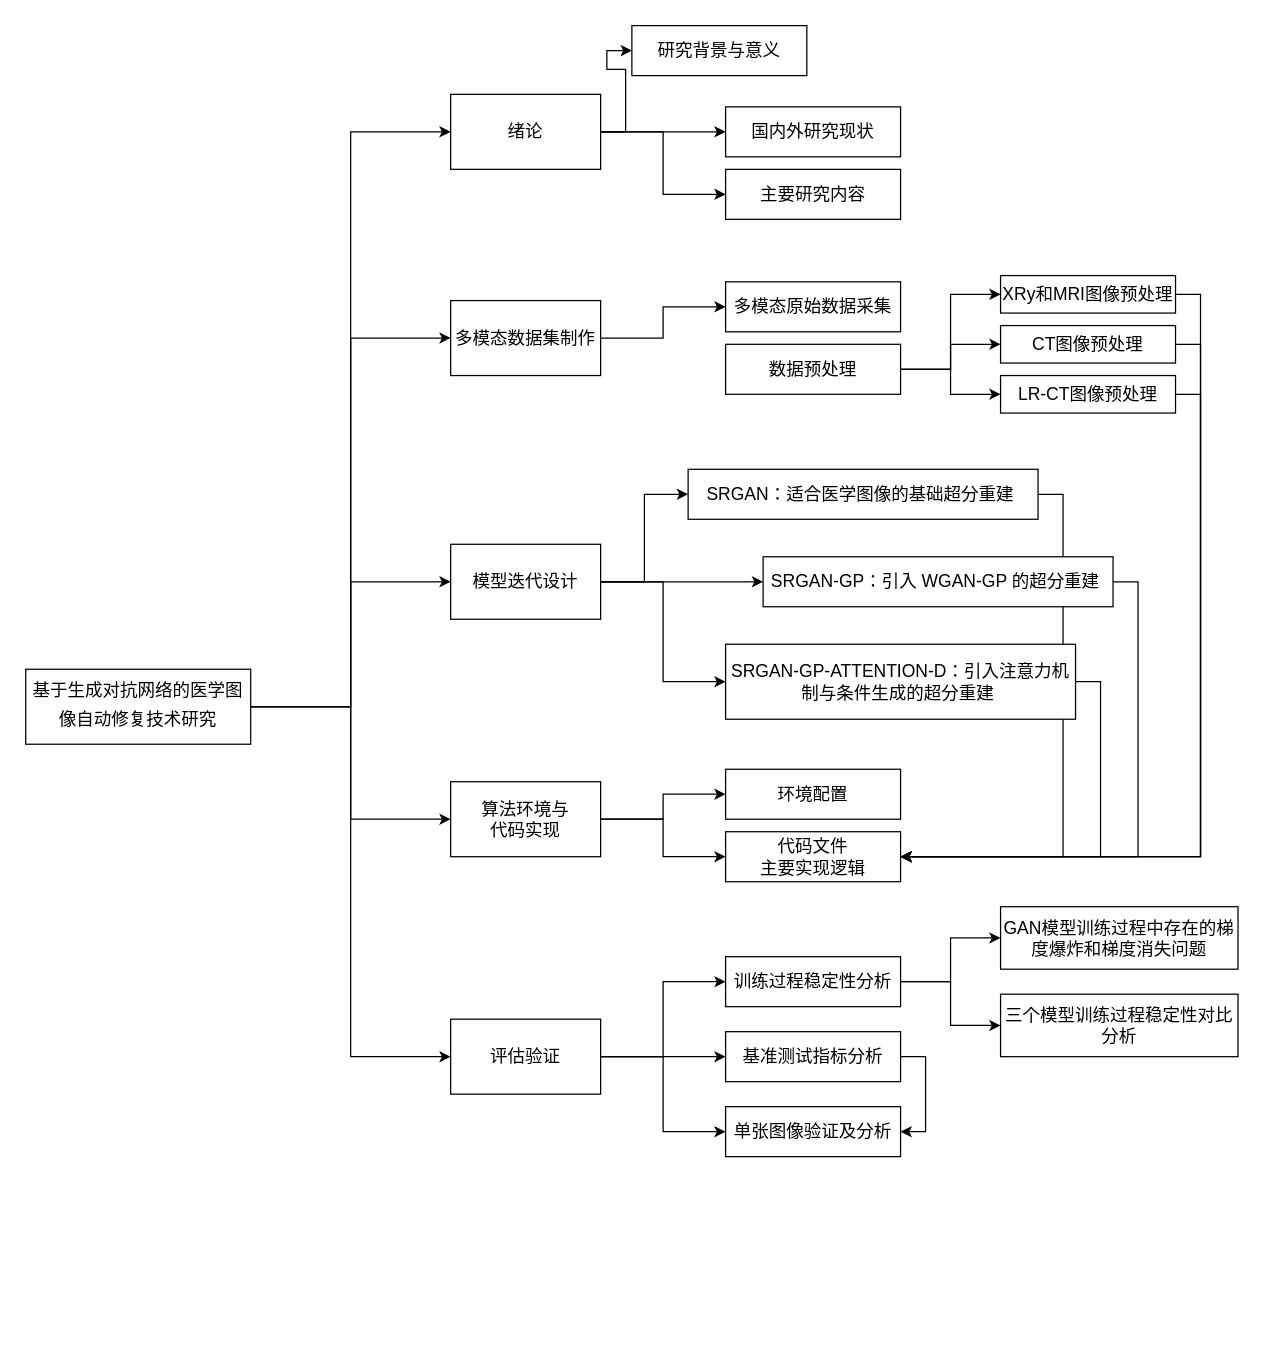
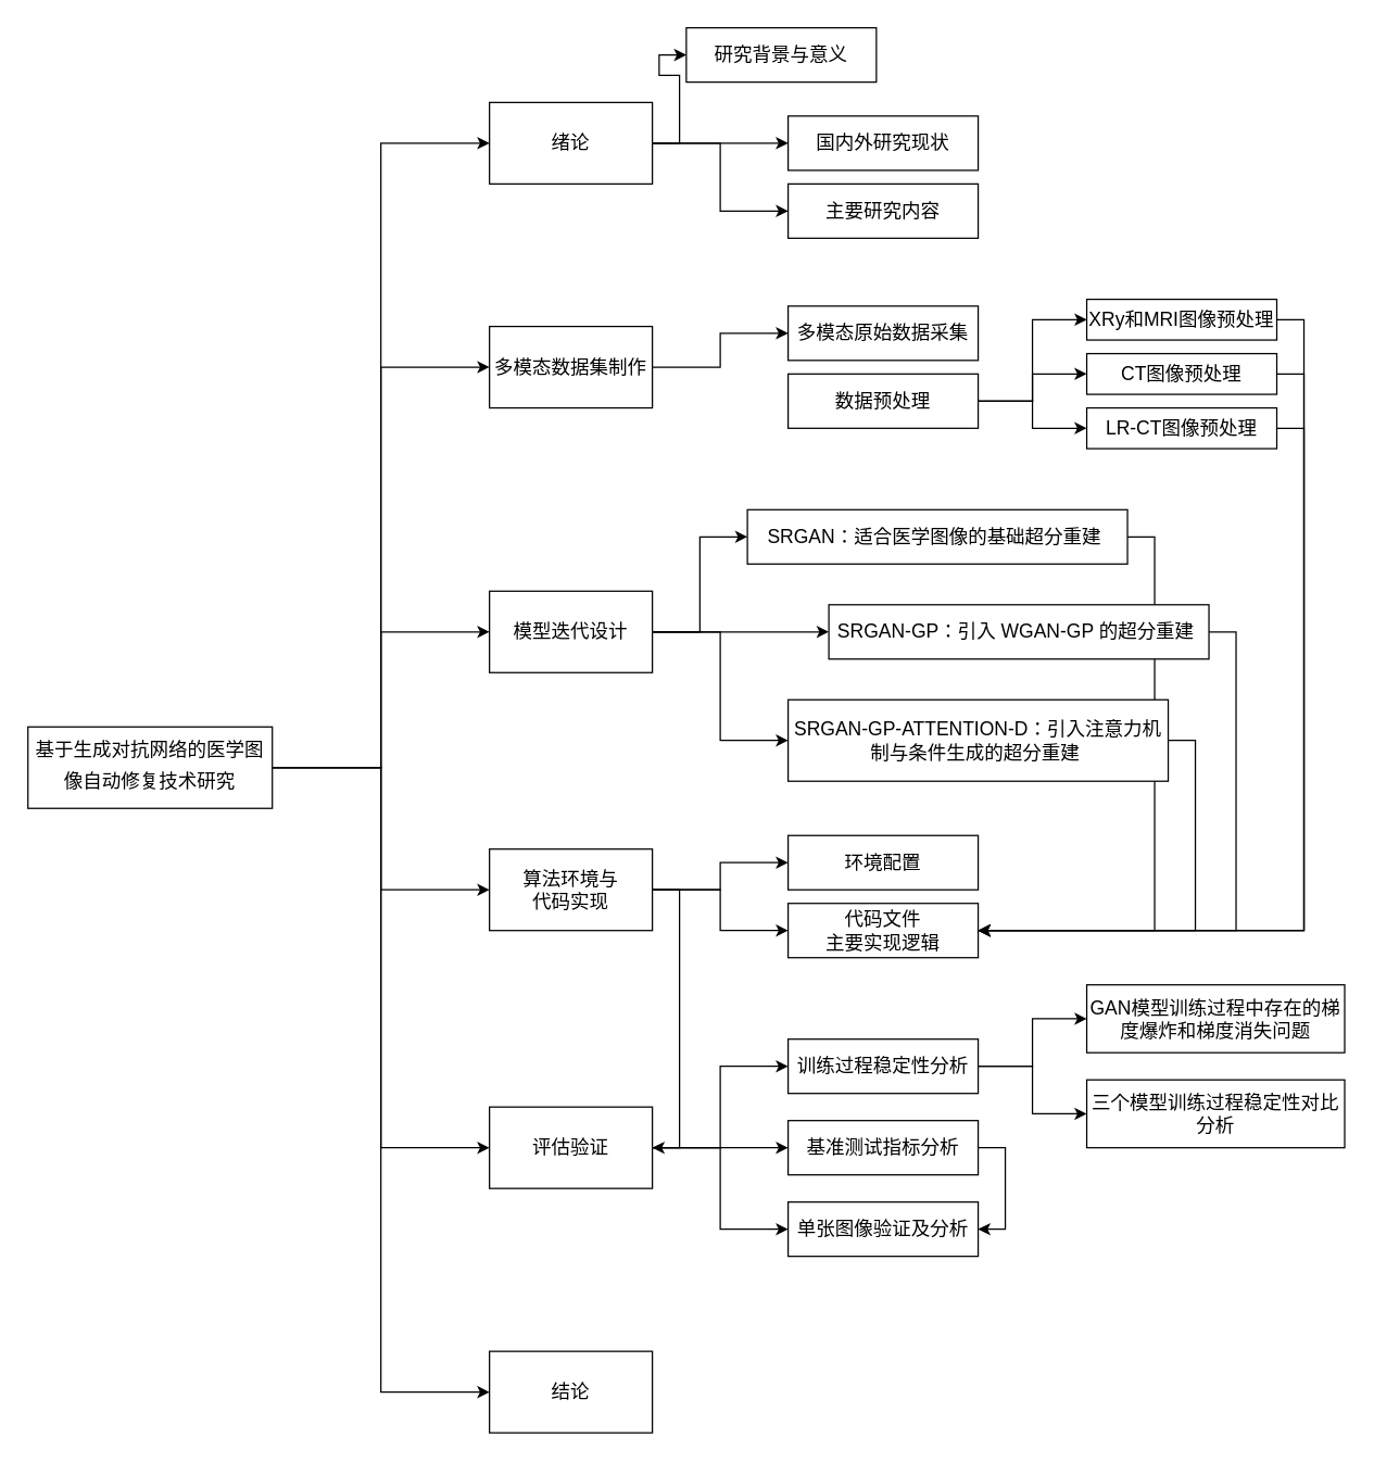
  <mxCell id="0" />
  <mxCell id="1" parent="0" />
  <mxCell id="2" value="绪论" style="shape=rectangle;whiteSpace=wrap;html=1;rounded=0;fontSize=14;" vertex="1" parent="1"><mxGeometry x="360" y="75" width="120" height="60" as="geometry" /></mxCell>
  <mxCell id="3" value="多模态数据集制作" style="shape=rectangle;whiteSpace=wrap;html=1;rounded=0;fontSize=14;" vertex="1" parent="1"><mxGeometry x="360" y="240" width="120" height="60" as="geometry" /></mxCell>
  <mxCell id="4" value="模型迭代设计" style="shape=rectangle;whiteSpace=wrap;html=1;rounded=0;fontSize=14;" vertex="1" parent="1"><mxGeometry x="360" y="435" width="120" height="60" as="geometry" /></mxCell>
+ <mxCell id="5" style="edgeStyle=orthogonalEdgeStyle;rounded=0;orthogonalLoop=1;jettySize=auto;html=1;exitX=1;exitY=0.5;exitDx=0;exitDy=0;entryX=1;entryY=0.5;entryDx=0;entryDy=0;" edge="1" parent="1" source="6" target="7"><mxGeometry relative="1" as="geometry" /></mxCell>
  <mxCell id="6" value="算法环境与&lt;div&gt;代码实现&lt;/div&gt;" style="shape=rectangle;whiteSpace=wrap;html=1;rounded=0;fontSize=14;" vertex="1" parent="1"><mxGeometry x="360" y="625" width="120" height="60" as="geometry" /></mxCell>
  <mxCell id="7" value="评估验证" style="shape=rectangle;whiteSpace=wrap;html=1;rounded=0;fontSize=14;" vertex="1" parent="1"><mxGeometry x="360" y="815" width="120" height="60" as="geometry" /></mxCell>
+ <mxCell id="8" value="结论" style="shape=rectangle;whiteSpace=wrap;html=1;rounded=0;fontSize=14;" vertex="1" parent="1"><mxGeometry x="360" y="995" width="120" height="60" as="geometry" /></mxCell>
  <mxCell id="9" value="研究背景与意义" style="shape=rectangle;whiteSpace=wrap;html=1;rounded=0;fontSize=14;" vertex="1" parent="1"><mxGeometry x="505" y="20" width="140" height="40" as="geometry" /></mxCell>
  <mxCell id="10" value="国内外研究现状" style="shape=rectangle;whiteSpace=wrap;html=1;rounded=0;fontSize=14;" vertex="1" parent="1"><mxGeometry x="580" y="85" width="140" height="40" as="geometry" /></mxCell>
  <mxCell id="11" value="主要研究内容" style="shape=rectangle;whiteSpace=wrap;html=1;rounded=0;fontSize=14;" vertex="1" parent="1"><mxGeometry x="580" y="135" width="140" height="40" as="geometry" /></mxCell>
  <mxCell id="12" value="多模态原始数据采集" style="shape=rectangle;whiteSpace=wrap;html=1;rounded=0;fontSize=14;" vertex="1" parent="1"><mxGeometry x="580" y="225" width="140" height="40" as="geometry" /></mxCell>
  <mxCell id="13" style="edgeStyle=orthogonalEdgeStyle;rounded=0;orthogonalLoop=1;jettySize=auto;html=1;entryX=0;entryY=0.5;entryDx=0;entryDy=0;" edge="1" parent="1" source="14" target="57"><mxGeometry relative="1" as="geometry" /></mxCell>
  <mxCell id="14" value="数据预处理" style="shape=rectangle;whiteSpace=wrap;html=1;rounded=0;fontSize=14;" vertex="1" parent="1"><mxGeometry x="580" y="275" width="140" height="40" as="geometry" /></mxCell>
  <mxCell id="15" style="edgeStyle=orthogonalEdgeStyle;rounded=0;orthogonalLoop=1;jettySize=auto;html=1;exitX=1;exitY=0.5;exitDx=0;exitDy=0;entryX=1;entryY=0.5;entryDx=0;entryDy=0;" edge="1" parent="1" source="16" target="26"><mxGeometry relative="1" as="geometry" /></mxCell>
  <mxCell id="16" value="CT图像预处理" style="shape=rectangle;whiteSpace=wrap;html=1;rounded=0;fontSize=14;" vertex="1" parent="1"><mxGeometry x="800" y="260" width="140" height="30" as="geometry" /></mxCell>
  <mxCell id="17" style="edgeStyle=orthogonalEdgeStyle;rounded=0;orthogonalLoop=1;jettySize=auto;html=1;exitX=1;exitY=0.5;exitDx=0;exitDy=0;entryX=1;entryY=0.5;entryDx=0;entryDy=0;" edge="1" parent="1" source="18" target="26"><mxGeometry relative="1" as="geometry" /></mxCell>
  <mxCell id="18" value="LR-CT图像预处理" style="shape=rectangle;whiteSpace=wrap;html=1;rounded=0;fontSize=14;" vertex="1" parent="1"><mxGeometry x="800" y="300" width="140" height="30" as="geometry" /></mxCell>
  <mxCell id="19" style="edgeStyle=orthogonalEdgeStyle;rounded=0;orthogonalLoop=1;jettySize=auto;html=1;exitX=1;exitY=0.5;exitDx=0;exitDy=0;entryX=1;entryY=0.5;entryDx=0;entryDy=0;" edge="1" parent="1" source="20" target="26"><mxGeometry relative="1" as="geometry" /></mxCell>
  <mxCell id="20" value="SRGAN：适合医学图像的基础超分重建&amp;nbsp;" style="shape=rectangle;whiteSpace=wrap;html=1;rounded=0;fontSize=14;" vertex="1" parent="1"><mxGeometry x="550" y="375" width="280" height="40" as="geometry" /></mxCell>
  <mxCell id="21" style="edgeStyle=orthogonalEdgeStyle;rounded=0;orthogonalLoop=1;jettySize=auto;html=1;exitX=1;exitY=0.5;exitDx=0;exitDy=0;entryX=1;entryY=0.5;entryDx=0;entryDy=0;" edge="1" parent="1" source="22" target="26"><mxGeometry relative="1" as="geometry" /></mxCell>
  <mxCell id="22" value="SRGAN-GP：引入 WGAN-GP 的超分重建&amp;nbsp;" style="shape=rectangle;whiteSpace=wrap;html=1;rounded=0;fontSize=14;" vertex="1" parent="1"><mxGeometry x="610" y="445" width="280" height="40" as="geometry" /></mxCell>
  <mxCell id="23" style="edgeStyle=orthogonalEdgeStyle;rounded=0;orthogonalLoop=1;jettySize=auto;html=1;exitX=1;exitY=0.5;exitDx=0;exitDy=0;entryX=1;entryY=0.5;entryDx=0;entryDy=0;" edge="1" parent="1" source="24" target="26"><mxGeometry relative="1" as="geometry" /></mxCell>
  <mxCell id="24" value="SRGAN-GP-ATTENTION-D：引入注意力机制与条件生成的超分重建&amp;nbsp;" style="shape=rectangle;whiteSpace=wrap;html=1;rounded=0;fontSize=14;" vertex="1" parent="1"><mxGeometry x="580" y="515" width="280" height="60" as="geometry" /></mxCell>
  <mxCell id="25" value="环境配置" style="shape=rectangle;whiteSpace=wrap;html=1;rounded=0;fontSize=14;" vertex="1" parent="1"><mxGeometry x="580" y="615" width="140" height="40" as="geometry" /></mxCell>
  <mxCell id="26" value="代码文件&lt;div&gt;主要实现逻辑&lt;/div&gt;" style="shape=rectangle;whiteSpace=wrap;html=1;rounded=0;fontSize=14;" vertex="1" parent="1"><mxGeometry x="580" y="665" width="140" height="40" as="geometry" /></mxCell>
  <mxCell id="27" value="训练过程稳定性分析" style="shape=rectangle;whiteSpace=wrap;html=1;rounded=0;fontSize=14;" vertex="1" parent="1"><mxGeometry x="580" y="765" width="140" height="40" as="geometry" /></mxCell>
  <mxCell id="28" style="edgeStyle=orthogonalEdgeStyle;rounded=0;orthogonalLoop=1;jettySize=auto;html=1;exitX=1;exitY=0.5;exitDx=0;exitDy=0;entryX=1;entryY=0.5;entryDx=0;entryDy=0;" edge="1" parent="1" source="29" target="30"><mxGeometry relative="1" as="geometry" /></mxCell>
  <mxCell id="29" value="基准测试指标分析" style="shape=rectangle;whiteSpace=wrap;html=1;rounded=0;fontSize=14;" vertex="1" parent="1"><mxGeometry x="580" y="825" width="140" height="40" as="geometry" /></mxCell>
  <mxCell id="30" value="单张图像验证及分析" style="shape=rectangle;whiteSpace=wrap;html=1;rounded=0;fontSize=14;" vertex="1" parent="1"><mxGeometry x="580" y="885" width="140" height="40" as="geometry" /></mxCell>
  <mxCell id="31" value="GAN模型训练过程中存在的梯度爆炸和梯度消失问题" style="shape=rectangle;whiteSpace=wrap;html=1;rounded=0;fontSize=14;" vertex="1" parent="1"><mxGeometry x="800" y="725" width="190" height="50" as="geometry" /></mxCell>
  <mxCell id="32" value="三个模型训练过程稳定性对比分析" style="shape=rectangle;whiteSpace=wrap;html=1;rounded=0;fontSize=14;" vertex="1" parent="1"><mxGeometry x="800" y="795" width="190" height="50" as="geometry" /></mxCell>
  <mxCell id="33" value="" style="edgeStyle=orthogonalEdgeStyle;rounded=0;orthogonalLoop=1;jettySize=auto;html=1;entryX=0;entryY=0.5;entryDx=0;entryDy=0;exitX=1;exitY=0.5;exitDx=0;exitDy=0;fontSize=14;" edge="1" parent="1" source="2" target="9"><mxGeometry relative="1" as="geometry" /></mxCell>
  <mxCell id="34" value="" style="edgeStyle=orthogonalEdgeStyle;rounded=0;orthogonalLoop=1;jettySize=auto;html=1;entryX=0;entryY=0.5;entryDx=0;entryDy=0;exitX=1;exitY=0.5;exitDx=0;exitDy=0;fontSize=14;" edge="1" parent="1" source="2" target="10"><mxGeometry relative="1" as="geometry" /></mxCell>
  <mxCell id="35" value="" style="edgeStyle=orthogonalEdgeStyle;rounded=0;orthogonalLoop=1;jettySize=auto;html=1;entryX=0;entryY=0.5;entryDx=0;entryDy=0;exitX=1;exitY=0.5;exitDx=0;exitDy=0;fontSize=14;" edge="1" parent="1" source="2" target="11"><mxGeometry relative="1" as="geometry" /></mxCell>
  <mxCell id="36" value="" style="edgeStyle=orthogonalEdgeStyle;rounded=0;orthogonalLoop=1;jettySize=auto;html=1;entryX=0;entryY=0.5;entryDx=0;entryDy=0;exitX=1;exitY=0.5;exitDx=0;exitDy=0;fontSize=14;" edge="1" parent="1" source="3" target="12"><mxGeometry relative="1" as="geometry" /></mxCell>
  <mxCell id="37" value="" style="edgeStyle=orthogonalEdgeStyle;rounded=0;orthogonalLoop=1;jettySize=auto;html=1;entryX=0;entryY=0.5;entryDx=0;entryDy=0;exitX=1;exitY=0.5;exitDx=0;exitDy=0;fontSize=14;" edge="1" parent="1" source="14" target="16"><mxGeometry relative="1" as="geometry" /></mxCell>
  <mxCell id="38" value="" style="edgeStyle=orthogonalEdgeStyle;rounded=0;orthogonalLoop=1;jettySize=auto;html=1;entryX=0;entryY=0.5;entryDx=0;entryDy=0;exitX=1;exitY=0.5;exitDx=0;exitDy=0;fontSize=14;" edge="1" parent="1" source="14" target="18"><mxGeometry relative="1" as="geometry" /></mxCell>
  <mxCell id="39" value="" style="edgeStyle=orthogonalEdgeStyle;rounded=0;orthogonalLoop=1;jettySize=auto;html=1;entryX=0;entryY=0.5;entryDx=0;entryDy=0;exitX=1;exitY=0.5;exitDx=0;exitDy=0;fontSize=14;" edge="1" parent="1" source="4" target="20"><mxGeometry relative="1" as="geometry" /></mxCell>
  <mxCell id="40" value="" style="edgeStyle=orthogonalEdgeStyle;rounded=0;orthogonalLoop=1;jettySize=auto;html=1;entryX=0;entryY=0.5;entryDx=0;entryDy=0;exitX=1;exitY=0.5;exitDx=0;exitDy=0;fontSize=14;" edge="1" parent="1" source="4" target="22"><mxGeometry relative="1" as="geometry" /></mxCell>
  <mxCell id="41" value="" style="edgeStyle=orthogonalEdgeStyle;rounded=0;orthogonalLoop=1;jettySize=auto;html=1;entryX=0;entryY=0.5;entryDx=0;entryDy=0;exitX=1;exitY=0.5;exitDx=0;exitDy=0;fontSize=14;" edge="1" parent="1" source="4" target="24"><mxGeometry relative="1" as="geometry" /></mxCell>
  <mxCell id="42" value="" style="edgeStyle=orthogonalEdgeStyle;rounded=0;orthogonalLoop=1;jettySize=auto;html=1;entryX=0;entryY=0.5;entryDx=0;entryDy=0;exitX=1;exitY=0.5;exitDx=0;exitDy=0;fontSize=14;" edge="1" parent="1" source="6" target="25"><mxGeometry relative="1" as="geometry" /></mxCell>
  <mxCell id="43" value="" style="edgeStyle=orthogonalEdgeStyle;rounded=0;orthogonalLoop=1;jettySize=auto;html=1;entryX=0;entryY=0.5;entryDx=0;entryDy=0;exitX=1;exitY=0.5;exitDx=0;exitDy=0;fontSize=14;" edge="1" parent="1" source="6" target="26"><mxGeometry relative="1" as="geometry" /></mxCell>
  <mxCell id="44" value="" style="edgeStyle=orthogonalEdgeStyle;rounded=0;orthogonalLoop=1;jettySize=auto;html=1;entryX=0;entryY=0.5;entryDx=0;entryDy=0;exitX=1;exitY=0.5;exitDx=0;exitDy=0;fontSize=14;" edge="1" parent="1" source="7" target="27"><mxGeometry relative="1" as="geometry" /></mxCell>
  <mxCell id="45" value="" style="edgeStyle=orthogonalEdgeStyle;rounded=0;orthogonalLoop=1;jettySize=auto;html=1;entryX=0;entryY=0.5;entryDx=0;entryDy=0;exitX=1;exitY=0.5;exitDx=0;exitDy=0;fontSize=14;" edge="1" parent="1" source="7" target="29"><mxGeometry relative="1" as="geometry" /></mxCell>
  <mxCell id="46" value="" style="edgeStyle=orthogonalEdgeStyle;rounded=0;orthogonalLoop=1;jettySize=auto;html=1;entryX=0;entryY=0.5;entryDx=0;entryDy=0;exitX=1;exitY=0.5;exitDx=0;exitDy=0;fontSize=14;" edge="1" parent="1" source="7" target="30"><mxGeometry relative="1" as="geometry" /></mxCell>
  <mxCell id="47" value="" style="edgeStyle=orthogonalEdgeStyle;rounded=0;orthogonalLoop=1;jettySize=auto;html=1;entryX=0;entryY=0.5;entryDx=0;entryDy=0;exitX=1;exitY=0.5;exitDx=0;exitDy=0;fontSize=14;" edge="1" parent="1" source="27" target="31"><mxGeometry relative="1" as="geometry" /></mxCell>
  <mxCell id="48" value="" style="edgeStyle=orthogonalEdgeStyle;rounded=0;orthogonalLoop=1;jettySize=auto;html=1;entryX=0;entryY=0.5;entryDx=0;entryDy=0;exitX=1;exitY=0.5;exitDx=0;exitDy=0;fontSize=14;" edge="1" parent="1" source="27" target="32"><mxGeometry relative="1" as="geometry" /></mxCell>
  <mxCell id="49" style="edgeStyle=orthogonalEdgeStyle;rounded=0;orthogonalLoop=1;jettySize=auto;html=1;entryX=0;entryY=0.5;entryDx=0;entryDy=0;" edge="1" parent="1" source="55" target="2"><mxGeometry relative="1" as="geometry" /></mxCell>
  <mxCell id="50" style="edgeStyle=orthogonalEdgeStyle;rounded=0;orthogonalLoop=1;jettySize=auto;html=1;exitX=1;exitY=0.5;exitDx=0;exitDy=0;entryX=0;entryY=0.5;entryDx=0;entryDy=0;" edge="1" parent="1" source="55" target="3"><mxGeometry relative="1" as="geometry" /></mxCell>
  <mxCell id="51" style="edgeStyle=orthogonalEdgeStyle;rounded=0;orthogonalLoop=1;jettySize=auto;html=1;entryX=0;entryY=0.5;entryDx=0;entryDy=0;" edge="1" parent="1" source="55" target="4"><mxGeometry relative="1" as="geometry" /></mxCell>
  <mxCell id="52" style="edgeStyle=orthogonalEdgeStyle;rounded=0;orthogonalLoop=1;jettySize=auto;html=1;exitX=1;exitY=0.5;exitDx=0;exitDy=0;entryX=0;entryY=0.5;entryDx=0;entryDy=0;" edge="1" parent="1" source="55" target="6"><mxGeometry relative="1" as="geometry" /></mxCell>
  <mxCell id="53" style="edgeStyle=orthogonalEdgeStyle;rounded=0;orthogonalLoop=1;jettySize=auto;html=1;entryX=0;entryY=0.5;entryDx=0;entryDy=0;" edge="1" parent="1" source="55" target="7"><mxGeometry relative="1" as="geometry" /></mxCell>
+ <mxCell id="54" style="edgeStyle=orthogonalEdgeStyle;rounded=0;orthogonalLoop=1;jettySize=auto;html=1;entryX=0;entryY=0.5;entryDx=0;entryDy=0;" edge="1" parent="1" source="55" target="8"><mxGeometry relative="1" as="geometry" /></mxCell>
  <mxCell id="55" value="&lt;p class=&quot;MsoNormal&quot;&gt;&lt;font face=&quot;Helvetica&quot; style=&quot;&quot;&gt;基于生成对抗网络的医学图像自动修复技术研究&lt;/font&gt;&lt;b&gt;&lt;span style=&quot;font-family: &amp;quot;Times New Roman&amp;quot;; font-size: 16pt;&quot;&gt;&lt;/span&gt;&lt;/b&gt;&lt;/p&gt;" style="shape=rectangle;whiteSpace=wrap;html=1;rounded=0;fontSize=14;" vertex="1" parent="1"><mxGeometry x="20" y="535" width="180" height="60" as="geometry" /></mxCell>
  <mxCell id="56" style="edgeStyle=orthogonalEdgeStyle;rounded=0;orthogonalLoop=1;jettySize=auto;html=1;entryX=1;entryY=0.5;entryDx=0;entryDy=0;" edge="1" parent="1" source="57" target="26"><mxGeometry relative="1" as="geometry"><Array as="points"><mxPoint x="960" y="235" /><mxPoint x="960" y="685" /></Array></mxGeometry></mxCell>
  <mxCell id="57" value="XRy和MRI图像预处理" style="shape=rectangle;whiteSpace=wrap;html=1;rounded=0;fontSize=14;" vertex="1" parent="1"><mxGeometry x="800" y="220" width="140" height="30" as="geometry" /></mxCell>
